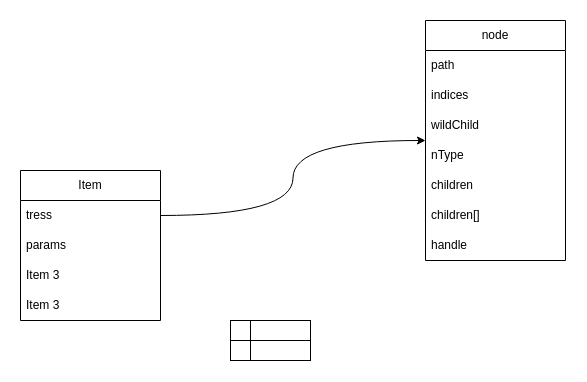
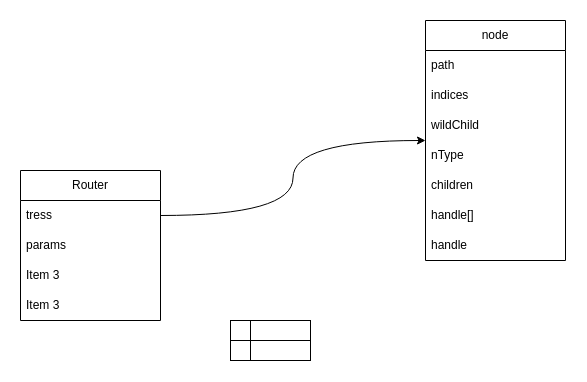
  <mxCell id="0" />
  <mxCell id="1" parent="0" />
  <mxCell id="2" value="node" style="swimlane;fontStyle=0;childLayout=stackLayout;horizontal=1;startSize=30;horizontalStack=0;resizeParent=1;resizeParentMax=0;resizeLast=0;collapsible=1;marginBottom=0;whiteSpace=wrap;html=1;fillColor=default;" vertex="1" parent="1"><mxGeometry x="425" y="20" width="140" height="240" as="geometry" /></mxCell>
  <mxCell id="3" value="path&lt;br&gt;" style="text;strokeColor=none;fillColor=none;align=left;verticalAlign=middle;spacingLeft=4;spacingRight=4;overflow=hidden;points=[[0,0.5],[1,0.5]];portConstraint=eastwest;rotatable=0;whiteSpace=wrap;html=1;" vertex="1" parent="2"><mxGeometry y="30" width="140" height="30" as="geometry" /></mxCell>
  <mxCell id="4" value="indices" style="text;strokeColor=none;fillColor=none;align=left;verticalAlign=middle;spacingLeft=4;spacingRight=4;overflow=hidden;points=[[0,0.5],[1,0.5]];portConstraint=eastwest;rotatable=0;whiteSpace=wrap;html=1;" vertex="1" parent="2"><mxGeometry y="60" width="140" height="30" as="geometry" /></mxCell>
  <mxCell id="5" value="wildChild" style="text;strokeColor=none;fillColor=none;align=left;verticalAlign=middle;spacingLeft=4;spacingRight=4;overflow=hidden;points=[[0,0.5],[1,0.5]];portConstraint=eastwest;rotatable=0;whiteSpace=wrap;html=1;" vertex="1" parent="2"><mxGeometry y="90" width="140" height="30" as="geometry" /></mxCell>
  <mxCell id="6" value="nType" style="text;strokeColor=none;fillColor=none;align=left;verticalAlign=middle;spacingLeft=4;spacingRight=4;overflow=hidden;points=[[0,0.5],[1,0.5]];portConstraint=eastwest;rotatable=0;whiteSpace=wrap;html=1;" vertex="1" parent="2"><mxGeometry y="120" width="140" height="30" as="geometry" /></mxCell>
  <mxCell id="7" value="children" style="text;strokeColor=none;fillColor=none;align=left;verticalAlign=middle;spacingLeft=4;spacingRight=4;overflow=hidden;points=[[0,0.5],[1,0.5]];portConstraint=eastwest;rotatable=0;whiteSpace=wrap;html=1;" vertex="1" parent="2"><mxGeometry y="150" width="140" height="30" as="geometry" /></mxCell>
- <mxCell id="8" value="children[]" style="text;strokeColor=none;fillColor=none;align=left;verticalAlign=middle;spacingLeft=4;spacingRight=4;overflow=hidden;points=[[0,0.5],[1,0.5]];portConstraint=eastwest;rotatable=0;whiteSpace=wrap;html=1;" vertex="1" parent="2"><mxGeometry y="180" width="140" height="30" as="geometry" /></mxCell>
+ <mxCell id="8" value="handle[]" style="text;strokeColor=none;fillColor=none;align=left;verticalAlign=middle;spacingLeft=4;spacingRight=4;overflow=hidden;points=[[0,0.5],[1,0.5]];portConstraint=eastwest;rotatable=0;whiteSpace=wrap;html=1;" vertex="1" parent="2"><mxGeometry y="180" width="140" height="30" as="geometry" /></mxCell>
  <mxCell id="9" value="handle" style="text;strokeColor=none;fillColor=none;align=left;verticalAlign=middle;spacingLeft=4;spacingRight=4;overflow=hidden;points=[[0,0.5],[1,0.5]];portConstraint=eastwest;rotatable=0;whiteSpace=wrap;html=1;" vertex="1" parent="2"><mxGeometry y="210" width="140" height="30" as="geometry" /></mxCell>
- <mxCell id="10" value="Item" style="swimlane;fontStyle=0;childLayout=stackLayout;horizontal=1;startSize=30;horizontalStack=0;resizeParent=1;resizeParentMax=0;resizeLast=0;collapsible=1;marginBottom=0;whiteSpace=wrap;html=1;" vertex="1" parent="1"><mxGeometry x="20" y="170" width="140" height="150" as="geometry" /></mxCell>
+ <mxCell id="10" value="Router" style="swimlane;fontStyle=0;childLayout=stackLayout;horizontal=1;startSize=30;horizontalStack=0;resizeParent=1;resizeParentMax=0;resizeLast=0;collapsible=1;marginBottom=0;whiteSpace=wrap;html=1;" vertex="1" parent="1"><mxGeometry x="20" y="170" width="140" height="150" as="geometry" /></mxCell>
  <mxCell id="11" value="tress" style="text;strokeColor=none;fillColor=none;align=left;verticalAlign=middle;spacingLeft=4;spacingRight=4;overflow=hidden;points=[[0,0.5],[1,0.5]];portConstraint=eastwest;rotatable=0;whiteSpace=wrap;html=1;" vertex="1" parent="10"><mxGeometry y="30" width="140" height="30" as="geometry" /></mxCell>
  <mxCell id="12" value="params" style="text;strokeColor=none;fillColor=none;align=left;verticalAlign=middle;spacingLeft=4;spacingRight=4;overflow=hidden;points=[[0,0.5],[1,0.5]];portConstraint=eastwest;rotatable=0;whiteSpace=wrap;html=1;" vertex="1" parent="10"><mxGeometry y="60" width="140" height="30" as="geometry" /></mxCell>
  <mxCell id="13" value="Item 3" style="text;strokeColor=none;fillColor=none;align=left;verticalAlign=middle;spacingLeft=4;spacingRight=4;overflow=hidden;points=[[0,0.5],[1,0.5]];portConstraint=eastwest;rotatable=0;whiteSpace=wrap;html=1;" vertex="1" parent="10"><mxGeometry y="90" width="140" height="30" as="geometry" /></mxCell>
  <mxCell id="14" value="Item 3" style="text;strokeColor=none;fillColor=none;align=left;verticalAlign=middle;spacingLeft=4;spacingRight=4;overflow=hidden;points=[[0,0.5],[1,0.5]];portConstraint=eastwest;rotatable=0;whiteSpace=wrap;html=1;" vertex="1" parent="10"><mxGeometry y="120" width="140" height="30" as="geometry" /></mxCell>
  <mxCell id="15" style="edgeStyle=orthogonalEdgeStyle;curved=1;orthogonalLoop=1;jettySize=auto;html=1;exitX=1;exitY=0.5;exitDx=0;exitDy=0;dashed=0;strokeColor=default;" edge="1" parent="1" source="11" target="2"><mxGeometry relative="1" as="geometry" /></mxCell>
  <mxCell id="16" value="" style="shape=internalStorage;whiteSpace=wrap;html=1;backgroundOutline=1;fillColor=default;" vertex="1" parent="1"><mxGeometry x="230" y="320" width="80" height="40" as="geometry" /></mxCell>
